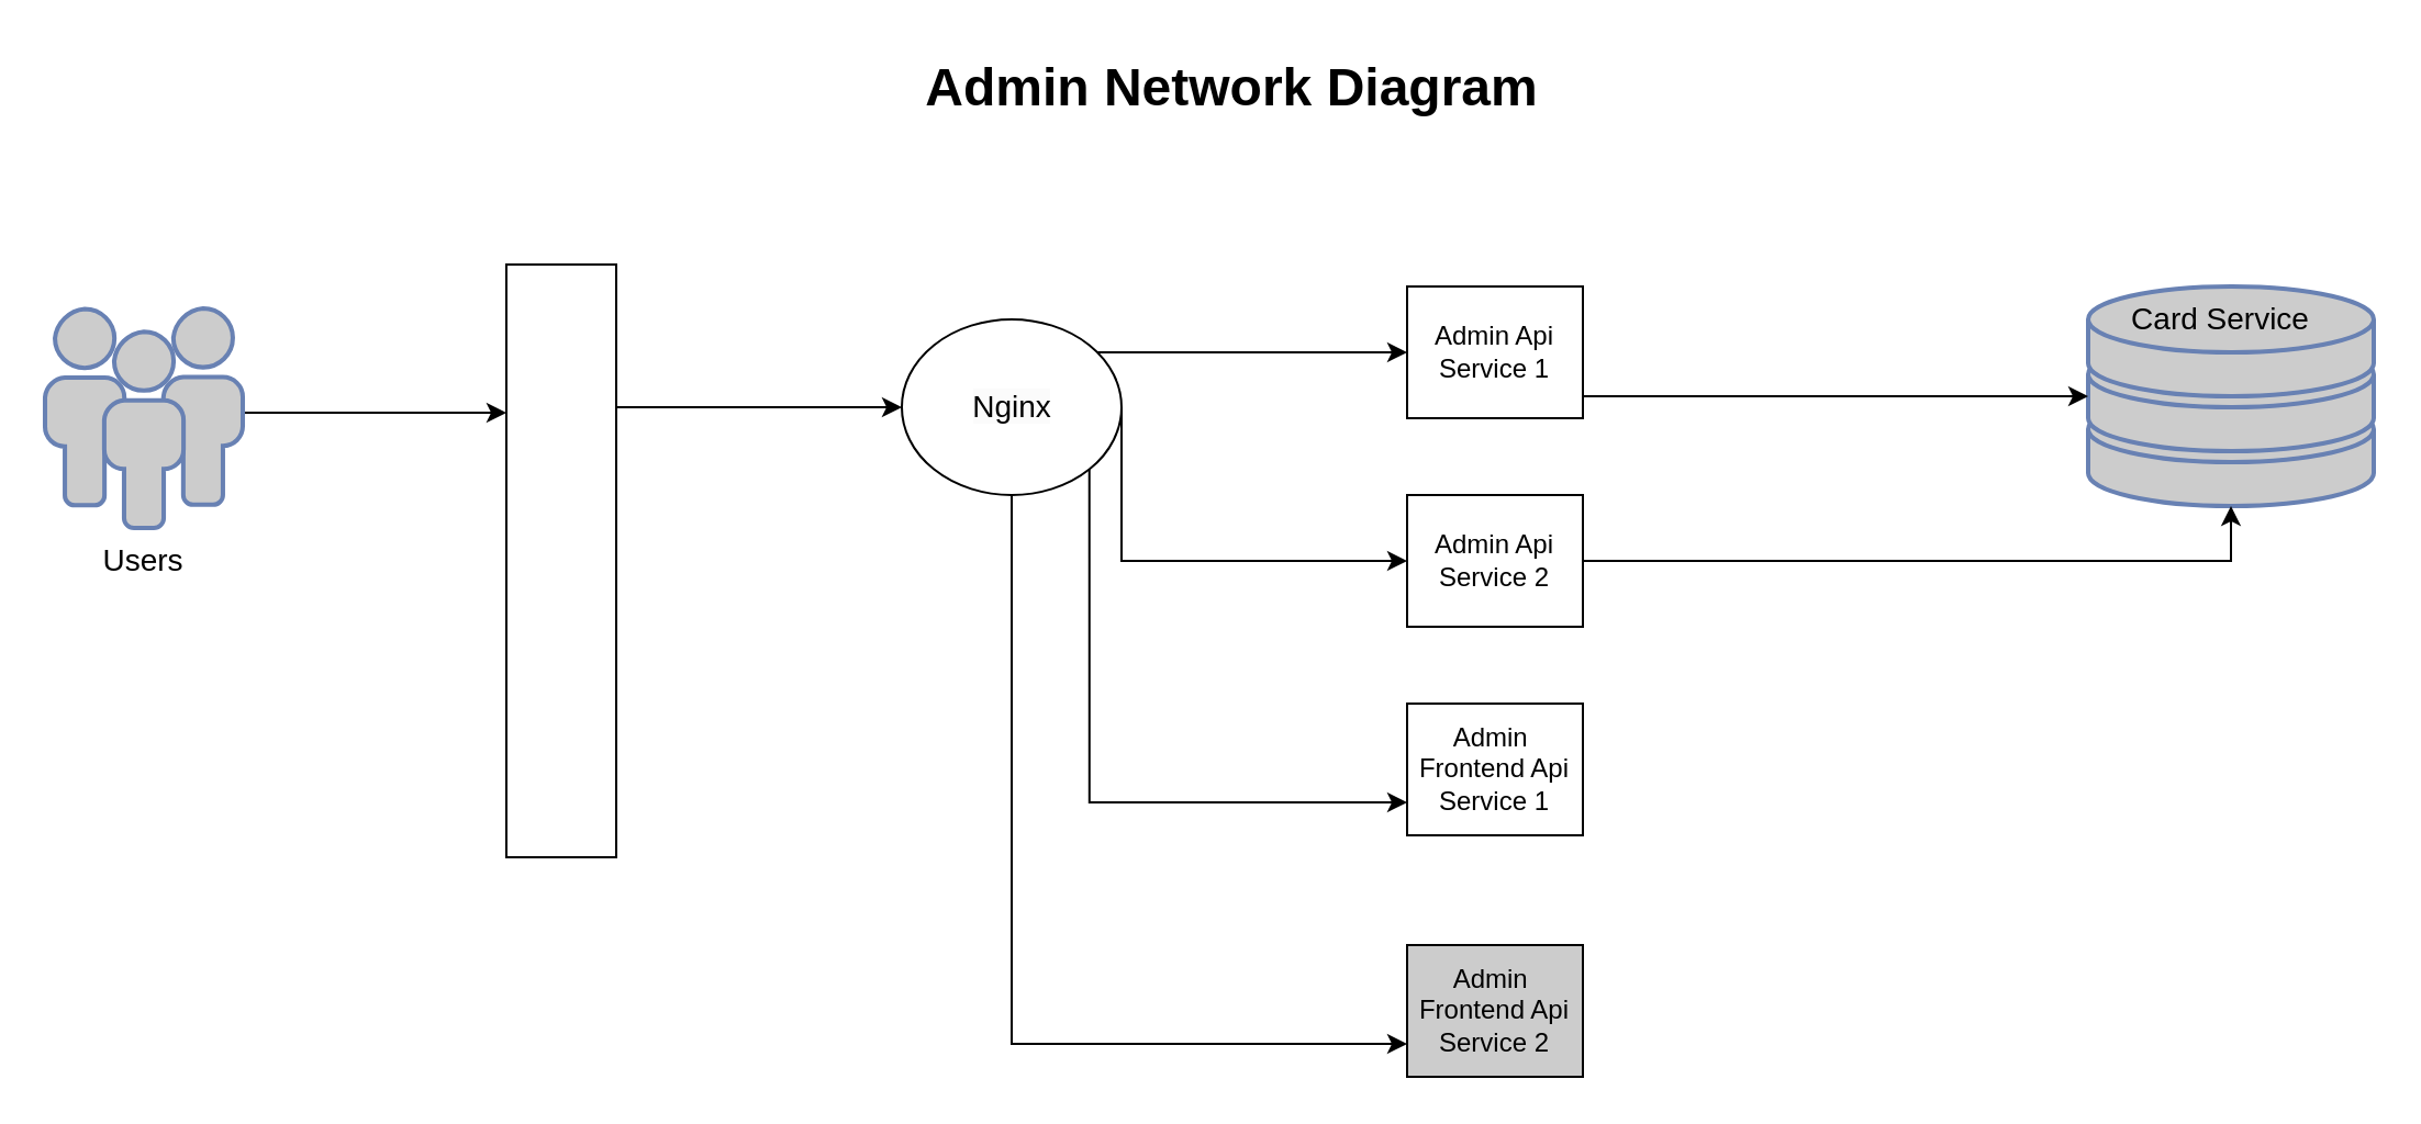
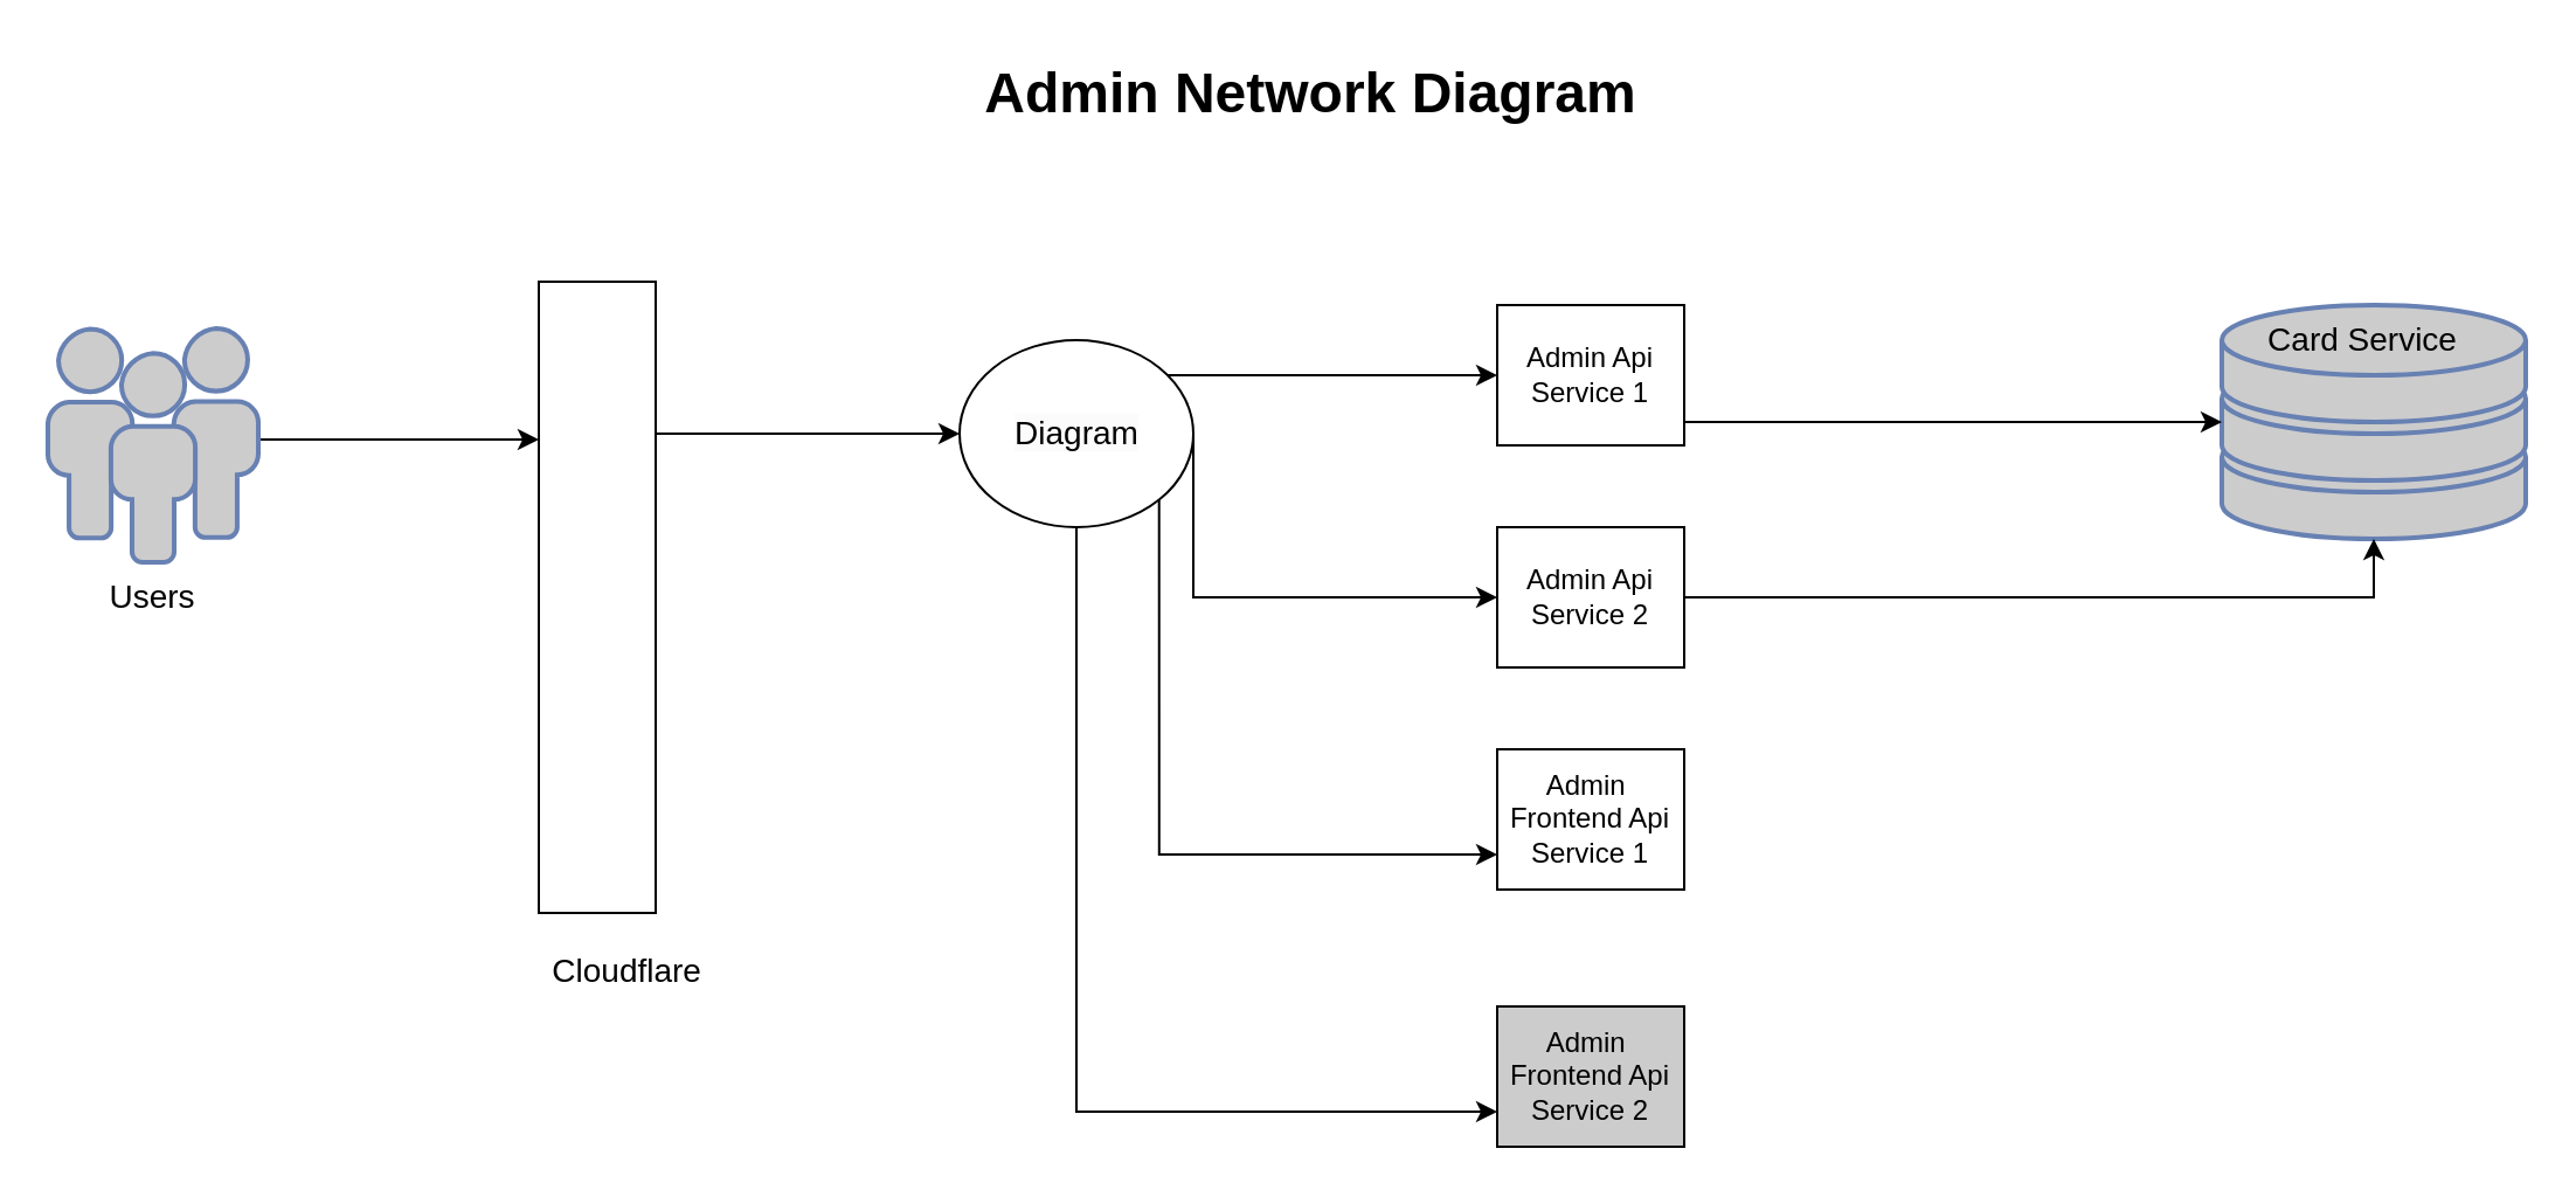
  <mxCell id="0" />
  <mxCell id="1" parent="0" />
  <mxCell id="2" value="Admin Network Diagram" style="text;strokeColor=none;fillColor=none;html=1;fontSize=24;fontStyle=1;verticalAlign=middle;align=center;" parent="1" vertex="1"><mxGeometry x="510" width="100" height="40" as="geometry" y="20" /></mxCell>
  <mxCell id="3" style="edgeStyle=orthogonalEdgeStyle;rounded=0;orthogonalLoop=1;jettySize=auto;html=1;exitX=1;exitY=0.5;exitDx=0;exitDy=0;exitPerimeter=0;entryX=0;entryY=0.25;entryDx=0;entryDy=0;" parent="1" source="4" target="6" edge="1"><mxGeometry relative="1" as="geometry"><Array as="points"><mxPoint x="110" y="188" /></Array></mxGeometry></mxCell>
  <mxCell id="4" value="" style="fontColor=#0066CC;verticalAlign=top;verticalLabelPosition=bottom;labelPosition=center;align=center;html=1;outlineConnect=0;fillColor=#CCCCCC;strokeColor=#6881B3;gradientColor=none;gradientDirection=north;strokeWidth=2;shape=mxgraph.networks.users;" parent="1" vertex="1"><mxGeometry x="20" y="140" width="90" height="100" as="geometry" /></mxCell>
  <mxCell id="5" style="edgeStyle=orthogonalEdgeStyle;rounded=0;orthogonalLoop=1;jettySize=auto;html=1;exitX=1;exitY=0.25;exitDx=0;exitDy=0;entryX=0;entryY=0.5;entryDx=0;entryDy=0;" parent="1" source="6" target="12" edge="1"><mxGeometry relative="1" as="geometry"><Array as="points"><mxPoint x="280" y="185" /></Array></mxGeometry></mxCell>
  <mxCell id="6" value="" style="rounded=0;whiteSpace=wrap;html=1;" parent="1" vertex="1"><mxGeometry x="230" y="120" width="50" height="270" as="geometry" /></mxCell>
  <mxCell id="7" value="&lt;font style=&quot;font-size: 14px;&quot;&gt;Users&lt;/font&gt;" style="text;html=1;align=center;verticalAlign=middle;whiteSpace=wrap;rounded=0;" parent="1" vertex="1"><mxGeometry x="35" y="240" width="60" height="30" as="geometry" /></mxCell>
  <mxCell id="8" style="edgeStyle=orthogonalEdgeStyle;rounded=0;orthogonalLoop=1;jettySize=auto;html=1;exitX=1;exitY=0;exitDx=0;exitDy=0;entryX=0;entryY=0.5;entryDx=0;entryDy=0;" parent="1" source="12" target="18" edge="1"><mxGeometry relative="1" as="geometry"><Array as="points"><mxPoint x="495" y="160" /></Array></mxGeometry></mxCell>
  <mxCell id="9" style="edgeStyle=orthogonalEdgeStyle;rounded=0;orthogonalLoop=1;jettySize=auto;html=1;exitX=0.5;exitY=1;exitDx=0;exitDy=0;entryX=0;entryY=0.75;entryDx=0;entryDy=0;" parent="1" source="12" target="20" edge="1"><mxGeometry relative="1" as="geometry" /></mxCell>
  <mxCell id="10" style="edgeStyle=orthogonalEdgeStyle;rounded=0;orthogonalLoop=1;jettySize=auto;html=1;exitX=1;exitY=1;exitDx=0;exitDy=0;entryX=0;entryY=0.75;entryDx=0;entryDy=0;" parent="1" source="12" target="19" edge="1"><mxGeometry relative="1" as="geometry"><Array as="points"><mxPoint x="495" y="365" /></Array></mxGeometry></mxCell>
  <mxCell id="11" style="edgeStyle=orthogonalEdgeStyle;rounded=0;orthogonalLoop=1;jettySize=auto;html=1;exitX=1;exitY=0.5;exitDx=0;exitDy=0;entryX=0;entryY=0.5;entryDx=0;entryDy=0;" parent="1" source="12" target="17" edge="1"><mxGeometry relative="1" as="geometry"><Array as="points"><mxPoint x="510" y="255" /></Array></mxGeometry></mxCell>
  <mxCell id="12" value="" style="ellipse;whiteSpace=wrap;html=1;" parent="1" vertex="1"><mxGeometry x="410" y="145" width="100" height="80" as="geometry" /></mxCell>
- <mxCell id="13" value="&lt;span style=&quot;color: rgb(0, 0, 0); font-family: Helvetica; font-size: 14px; font-style: normal; font-variant-ligatures: normal; font-variant-caps: normal; font-weight: 400; letter-spacing: normal; orphans: 2; text-indent: 0px; text-transform: none; widows: 2; word-spacing: 0px; -webkit-text-stroke-width: 0px; white-space: normal; background-color: rgb(251, 251, 251); text-decoration-thickness: initial; text-decoration-style: initial; text-decoration-color: initial; float: none; display: inline !important;&quot;&gt;Nginx&lt;/span&gt;" style="text;whiteSpace=wrap;html=1;align=center;" parent="1" vertex="1"><mxGeometry x="422.5" y="170" width="75" height="40" as="geometry" /></mxCell>
+ <mxCell id="13" value="&lt;span style=&quot;color: rgb(0, 0, 0); font-family: Helvetica; font-size: 14px; font-style: normal; font-variant-ligatures: normal; font-variant-caps: normal; font-weight: 400; letter-spacing: normal; orphans: 2; text-indent: 0px; text-transform: none; widows: 2; word-spacing: 0px; -webkit-text-stroke-width: 0px; white-space: normal; background-color: rgb(251, 251, 251); text-decoration-thickness: initial; text-decoration-style: initial; text-decoration-color: initial; float: none; display: inline !important;&quot;&gt;Diagram&lt;/span&gt;" style="text;whiteSpace=wrap;html=1;align=center;" parent="1" vertex="1"><mxGeometry x="422.5" y="170" width="75" height="40" as="geometry" /></mxCell>
  <mxCell id="14" value="" style="fontColor=#0066CC;verticalAlign=top;verticalLabelPosition=bottom;labelPosition=center;align=center;html=1;outlineConnect=0;fillColor=#CCCCCC;strokeColor=#6881B3;gradientColor=none;gradientDirection=north;strokeWidth=2;shape=mxgraph.networks.storage;" parent="1" vertex="1"><mxGeometry x="950" y="130" width="130" height="100" as="geometry" /></mxCell>
  <mxCell id="15" value="&lt;font style=&quot;font-size: 14px;&quot;&gt;Card Service&lt;/font&gt;" style="text;html=1;align=center;verticalAlign=middle;resizable=0;points=[];autosize=1;strokeColor=none;fillColor=none;" parent="1" vertex="1"><mxGeometry x="950" y="130" width="120" height="30" as="geometry" /></mxCell>
+ <mxCell id="16" value="&lt;font style=&quot;font-size: 14px;&quot;&gt;Cloudflare&amp;nbsp;&lt;/font&gt;" style="text;html=1;align=center;verticalAlign=middle;whiteSpace=wrap;rounded=0;" parent="1" vertex="1"><mxGeometry x="240" y="400" width="60" height="30" as="geometry" /></mxCell>
  <mxCell id="17" value="Admin Api Service 2" style="rounded=0;whiteSpace=wrap;html=1;" parent="1" vertex="1"><mxGeometry x="640" y="225" width="80" height="60" as="geometry" /></mxCell>
  <mxCell id="18" value="Admin Api Service 1" style="rounded=0;whiteSpace=wrap;html=1;" parent="1" vertex="1"><mxGeometry x="640" y="130" width="80" height="60" as="geometry" /></mxCell>
  <mxCell id="19" value="Admin&amp;nbsp; Frontend Api Service 1" style="rounded=0;whiteSpace=wrap;html=1;" parent="1" vertex="1"><mxGeometry x="640" y="320" width="80" height="60" as="geometry" /></mxCell>
  <mxCell id="20" value="Admin&amp;nbsp; Frontend Api Service 2" style="rounded=0;whiteSpace=wrap;html=1;fillColor=#cccccc;" parent="1" vertex="1"><mxGeometry x="640" y="430" width="80" height="60" as="geometry" /></mxCell>
  <mxCell id="21" style="edgeStyle=orthogonalEdgeStyle;rounded=0;orthogonalLoop=1;jettySize=auto;html=1;exitX=1;exitY=0.5;exitDx=0;exitDy=0;entryX=0;entryY=0.5;entryDx=0;entryDy=0;entryPerimeter=0;" parent="1" source="18" target="14" edge="1"><mxGeometry relative="1" as="geometry"><Array as="points"><mxPoint x="720" y="180" /></Array></mxGeometry></mxCell>
  <mxCell id="22" style="edgeStyle=orthogonalEdgeStyle;rounded=0;orthogonalLoop=1;jettySize=auto;html=1;exitX=1;exitY=0.5;exitDx=0;exitDy=0;entryX=0.5;entryY=1;entryDx=0;entryDy=0;entryPerimeter=0;" parent="1" source="17" target="14" edge="1"><mxGeometry relative="1" as="geometry" /></mxCell>
